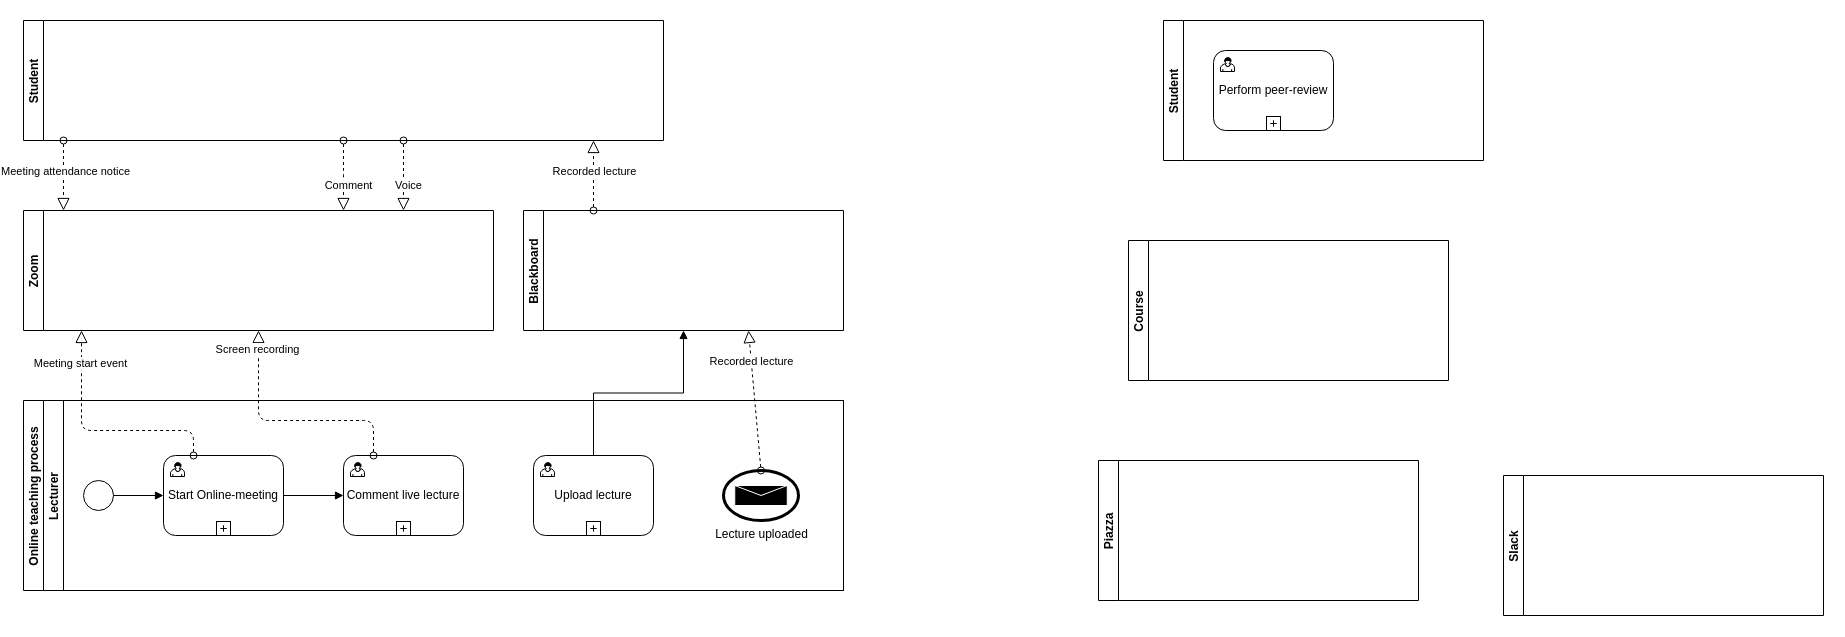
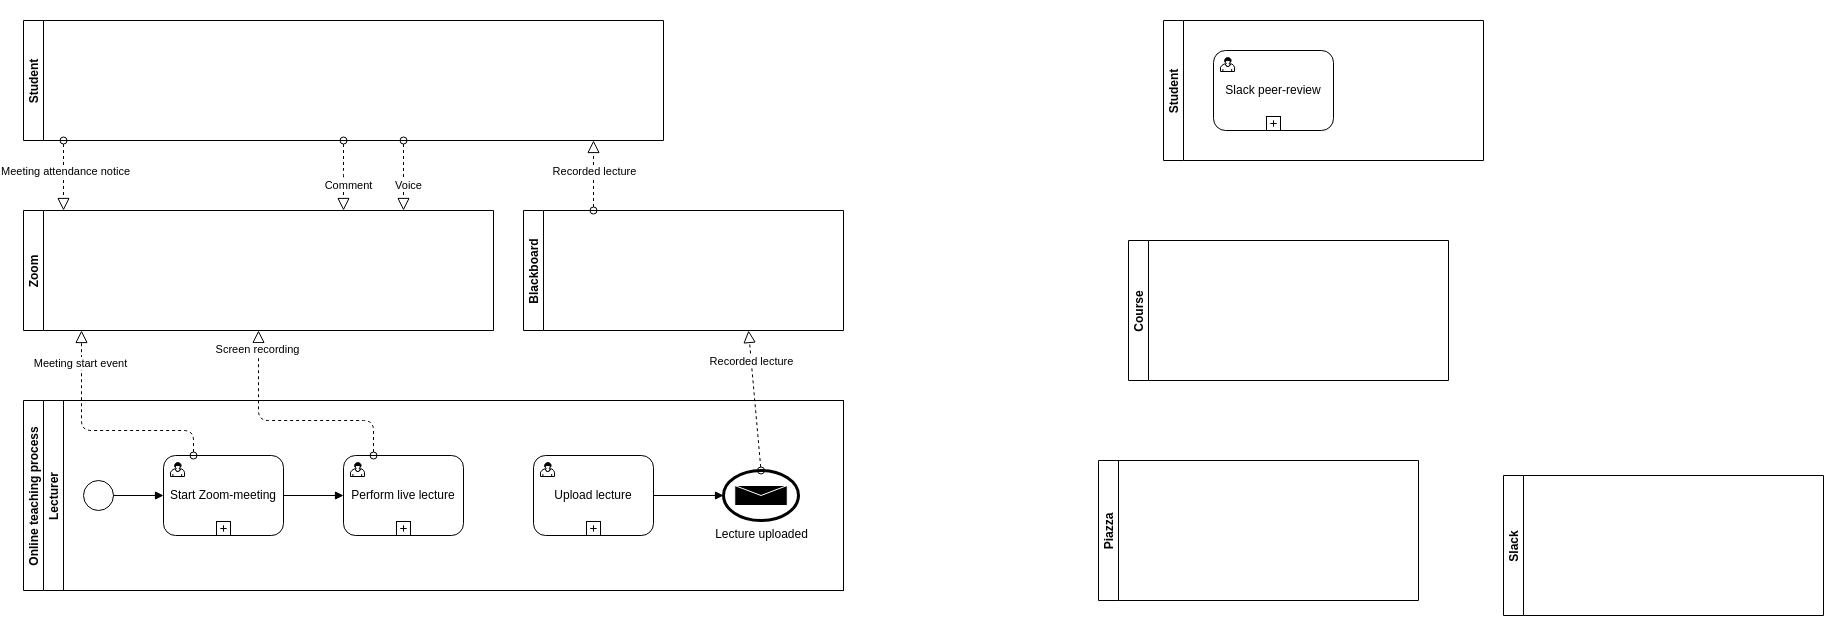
  <mxCell id="0" />
  <mxCell id="1" parent="0" />
  <mxCell id="2" value="Student" style="swimlane;startSize=20;horizontal=0;" vertex="1" parent="1"><mxGeometry x="20" y="20" width="640" height="120" as="geometry" /></mxCell>
  <mxCell id="3" value="Blackboard" style="swimlane;startSize=20;horizontal=0;" vertex="1" parent="1"><mxGeometry x="520" y="210" width="320" height="120" as="geometry" /></mxCell>
  <mxCell id="4" value="Zoom" style="swimlane;startSize=20;horizontal=0;" vertex="1" parent="1"><mxGeometry x="20" y="210" width="470" height="120" as="geometry" /></mxCell>
  <mxCell id="5" value="" style="startArrow=oval;startFill=0;startSize=7;endArrow=block;endFill=0;endSize=10;dashed=1;html=1;exitX=0.5;exitY=1;exitDx=0;exitDy=0;edgeStyle=orthogonalEdgeStyle;" edge="1" parent="4" source="2"><mxGeometry width="100" relative="1" as="geometry"><mxPoint x="390" y="255" as="sourcePoint" /><mxPoint x="320" as="targetPoint" /><Array as="points"><mxPoint x="320" y="-30" /><mxPoint x="320" y="-30" /></Array></mxGeometry></mxCell>
  <mxCell id="6" value="Comment" style="edgeLabel;html=1;align=center;verticalAlign=middle;resizable=0;points=[];" vertex="1" connectable="0" parent="5"><mxGeometry x="0.731" y="3" relative="1" as="geometry"><mxPoint x="1" y="-16.5" as="offset" /></mxGeometry></mxCell>
  <mxCell id="7" value="Online teaching process" style="swimlane;startSize=20;horizontal=0;" vertex="1" parent="1"><mxGeometry x="20" y="400" width="820" height="190" as="geometry" /></mxCell>
  <mxCell id="8" value="Lecturer" style="swimlane;startSize=20;horizontal=0;" vertex="1" parent="7"><mxGeometry x="20" width="800" height="190" as="geometry" /></mxCell>
  <mxCell id="9" value="" style="shape=mxgraph.bpmn.shape;html=1;verticalLabelPosition=bottom;labelBackgroundColor=#ffffff;verticalAlign=top;align=center;perimeter=ellipsePerimeter;outlineConnect=0;outline=standard;symbol=general;" vertex="1" parent="8"><mxGeometry x="40" y="80" width="30" height="30" as="geometry" /></mxCell>
- <mxCell id="10" value="Start Online-meeting" style="html=1;whiteSpace=wrap;rounded=1;dropTarget=0;" vertex="1" parent="8"><mxGeometry x="120" y="55" width="120" height="80" as="geometry" /></mxCell>
+ <mxCell id="10" value="Start Zoom-meeting" style="html=1;whiteSpace=wrap;rounded=1;dropTarget=0;" vertex="1" parent="8"><mxGeometry x="120" y="55" width="120" height="80" as="geometry" /></mxCell>
  <mxCell id="11" value="" style="html=1;shape=mxgraph.bpmn.user_task;outlineConnect=0;" vertex="1" parent="10"><mxGeometry width="14" height="14" relative="1" as="geometry"><mxPoint x="7" y="7" as="offset" /></mxGeometry></mxCell>
  <mxCell id="12" value="" style="html=1;shape=plus;outlineConnect=0;" vertex="1" parent="10"><mxGeometry x="0.5" y="1" width="14" height="14" relative="1" as="geometry"><mxPoint x="-7" y="-14" as="offset" /></mxGeometry></mxCell>
  <mxCell id="13" style="edgeStyle=orthogonalEdgeStyle;rounded=0;orthogonalLoop=1;jettySize=auto;html=1;endArrow=block;endFill=1;entryX=0;entryY=0.5;entryDx=0;entryDy=0;" edge="1" parent="8" source="9" target="10"><mxGeometry relative="1" as="geometry"><mxPoint x="110" y="95" as="targetPoint" /></mxGeometry></mxCell>
- <mxCell id="14" value="Comment live lecture" style="html=1;whiteSpace=wrap;rounded=1;dropTarget=0;" vertex="1" parent="8"><mxGeometry x="300" y="55" width="120" height="80" as="geometry" /></mxCell>
+ <mxCell id="14" value="Perform live lecture" style="html=1;whiteSpace=wrap;rounded=1;dropTarget=0;" vertex="1" parent="8"><mxGeometry x="300" y="55" width="120" height="80" as="geometry" /></mxCell>
  <mxCell id="15" value="" style="html=1;shape=mxgraph.bpmn.user_task;outlineConnect=0;" vertex="1" parent="14"><mxGeometry width="14" height="14" relative="1" as="geometry"><mxPoint x="7" y="7" as="offset" /></mxGeometry></mxCell>
  <mxCell id="16" value="" style="html=1;shape=plus;outlineConnect=0;" vertex="1" parent="14"><mxGeometry x="0.5" y="1" width="14" height="14" relative="1" as="geometry"><mxPoint x="-7" y="-14" as="offset" /></mxGeometry></mxCell>
  <mxCell id="17" style="edgeStyle=orthogonalEdgeStyle;rounded=0;orthogonalLoop=1;jettySize=auto;html=1;endArrow=block;endFill=1;entryX=0;entryY=0.5;entryDx=0;entryDy=0;" edge="1" parent="8" source="10" target="14"><mxGeometry relative="1" as="geometry"><mxPoint x="280" y="95" as="targetPoint" /></mxGeometry></mxCell>
- <mxCell id="18" style="edgeStyle=orthogonalEdgeStyle;rounded=0;orthogonalLoop=1;jettySize=auto;html=1;endArrow=block;endFill=1;" edge="1" parent="8" source="19" target="3"><mxGeometry relative="1" as="geometry" /></mxCell>
+ <mxCell id="18" style="edgeStyle=orthogonalEdgeStyle;rounded=0;orthogonalLoop=1;jettySize=auto;html=1;entryX=0;entryY=0.5;entryDx=0;entryDy=0;endArrow=block;endFill=1;" edge="1" parent="8" source="19" target="22"><mxGeometry relative="1" as="geometry" /></mxCell>
  <mxCell id="19" value="Upload lecture" style="html=1;whiteSpace=wrap;rounded=1;dropTarget=0;" vertex="1" parent="8"><mxGeometry x="490" y="55" width="120" height="80" as="geometry" /></mxCell>
  <mxCell id="20" value="" style="html=1;shape=mxgraph.bpmn.user_task;outlineConnect=0;" vertex="1" parent="19"><mxGeometry width="14" height="14" relative="1" as="geometry"><mxPoint x="7" y="7" as="offset" /></mxGeometry></mxCell>
  <mxCell id="21" value="" style="html=1;shape=plus;outlineConnect=0;" vertex="1" parent="19"><mxGeometry x="0.5" y="1" width="14" height="14" relative="1" as="geometry"><mxPoint x="-7" y="-14" as="offset" /></mxGeometry></mxCell>
  <mxCell id="22" value="Lecture uploaded" style="shape=mxgraph.bpmn.shape;html=1;verticalLabelPosition=bottom;labelBackgroundColor=#ffffff;verticalAlign=top;align=center;perimeter=ellipsePerimeter;outlineConnect=0;outline=end;symbol=message;" vertex="1" parent="8"><mxGeometry x="680" y="70" width="75" height="50" as="geometry" /></mxCell>
  <mxCell id="23" value="" style="startArrow=oval;startFill=0;startSize=7;endArrow=block;endFill=0;endSize=10;dashed=1;html=1;exitX=0.25;exitY=0;exitDx=0;exitDy=0;edgeStyle=orthogonalEdgeStyle;" edge="1" parent="1" source="10"><mxGeometry width="100" relative="1" as="geometry"><mxPoint x="-20" y="380" as="sourcePoint" /><mxPoint x="78" y="330" as="targetPoint" /><Array as="points"><mxPoint x="190" y="430" /><mxPoint x="78" y="430" /></Array></mxGeometry></mxCell>
  <mxCell id="24" value="Meeting start event" style="edgeLabel;html=1;align=center;verticalAlign=middle;resizable=0;points=[];" vertex="1" connectable="0" parent="23"><mxGeometry x="0.731" y="3" relative="1" as="geometry"><mxPoint x="1" as="offset" /></mxGeometry></mxCell>
  <mxCell id="25" value="" style="startArrow=oval;startFill=0;startSize=7;endArrow=block;endFill=0;endSize=10;dashed=1;html=1;" edge="1" parent="1"><mxGeometry width="100" relative="1" as="geometry"><mxPoint x="60" y="140" as="sourcePoint" /><mxPoint x="60" y="210" as="targetPoint" /></mxGeometry></mxCell>
  <mxCell id="26" value="Meeting attendance notice" style="edgeLabel;html=1;align=center;verticalAlign=middle;resizable=0;points=[];" vertex="1" connectable="0" parent="25"><mxGeometry x="-0.429" y="1" relative="1" as="geometry"><mxPoint y="10" as="offset" /></mxGeometry></mxCell>
  <mxCell id="27" value="" style="startArrow=oval;startFill=0;startSize=7;endArrow=block;endFill=0;endSize=10;dashed=1;html=1;exitX=0.25;exitY=0;exitDx=0;exitDy=0;edgeStyle=orthogonalEdgeStyle;" edge="1" parent="1" source="14"><mxGeometry width="100" relative="1" as="geometry"><mxPoint x="200" y="465" as="sourcePoint" /><mxPoint x="255" y="330" as="targetPoint" /><Array as="points"><mxPoint x="370" y="420" /><mxPoint x="255" y="420" /></Array></mxGeometry></mxCell>
  <mxCell id="28" value="Screen recording" style="edgeLabel;html=1;align=center;verticalAlign=middle;resizable=0;points=[];" vertex="1" connectable="0" parent="27"><mxGeometry x="0.731" y="3" relative="1" as="geometry"><mxPoint x="1" y="-14" as="offset" /></mxGeometry></mxCell>
  <mxCell id="29" value="" style="startArrow=oval;startFill=0;startSize=7;endArrow=block;endFill=0;endSize=10;dashed=1;html=1;exitX=0.5;exitY=0;exitDx=0;exitDy=0;" edge="1" parent="1" source="22"><mxGeometry width="100" relative="1" as="geometry"><mxPoint x="840" y="360" as="sourcePoint" /><mxPoint x="745" y="330" as="targetPoint" /></mxGeometry></mxCell>
  <mxCell id="30" value="Recorded lecture" style="edgeLabel;html=1;align=center;verticalAlign=middle;resizable=0;points=[];" vertex="1" connectable="0" parent="29"><mxGeometry x="0.671" relative="1" as="geometry"><mxPoint y="7" as="offset" /></mxGeometry></mxCell>
  <mxCell id="31" value="" style="startArrow=oval;startFill=0;startSize=7;endArrow=block;endFill=0;endSize=10;dashed=1;html=1;" edge="1" parent="1"><mxGeometry width="100" relative="1" as="geometry"><mxPoint x="590" y="210" as="sourcePoint" /><mxPoint x="590" y="140" as="targetPoint" /></mxGeometry></mxCell>
  <mxCell id="32" value="Recorded lecture" style="edgeLabel;html=1;align=center;verticalAlign=middle;resizable=0;points=[];" vertex="1" connectable="0" parent="31"><mxGeometry x="0.429" relative="1" as="geometry"><mxPoint y="10" as="offset" /></mxGeometry></mxCell>
  <mxCell id="33" value="" style="startArrow=oval;startFill=0;startSize=7;endArrow=block;endFill=0;endSize=10;dashed=1;html=1;edgeStyle=orthogonalEdgeStyle;" edge="1" parent="1"><mxGeometry width="100" relative="1" as="geometry"><mxPoint x="400" y="140" as="sourcePoint" /><mxPoint x="400" y="210" as="targetPoint" /><Array as="points"><mxPoint x="400" y="170" /><mxPoint x="400" y="170" /></Array></mxGeometry></mxCell>
  <mxCell id="34" value="Voice" style="edgeLabel;html=1;align=center;verticalAlign=middle;resizable=0;points=[];" vertex="1" connectable="0" parent="33"><mxGeometry x="0.731" y="3" relative="1" as="geometry"><mxPoint x="1" y="-16.5" as="offset" /></mxGeometry></mxCell>
  <mxCell id="35" value="Course" style="swimlane;startSize=20;horizontal=0;" vertex="1" parent="1"><mxGeometry x="1125" y="240" width="320" height="140" as="geometry" /></mxCell>
  <mxCell id="36" value="Student" style="swimlane;startSize=20;horizontal=0;" vertex="1" parent="1"><mxGeometry x="1160" y="20" width="320" height="140" as="geometry" /></mxCell>
- <mxCell id="37" value="Perform peer-review" style="html=1;whiteSpace=wrap;rounded=1;dropTarget=0;" vertex="1" parent="36"><mxGeometry x="50" y="30" width="120" height="80" as="geometry" /></mxCell>
+ <mxCell id="37" value="Slack peer-review" style="html=1;whiteSpace=wrap;rounded=1;dropTarget=0;" vertex="1" parent="36"><mxGeometry x="50" y="30" width="120" height="80" as="geometry" /></mxCell>
  <mxCell id="38" value="" style="html=1;shape=mxgraph.bpmn.user_task;outlineConnect=0;" vertex="1" parent="37"><mxGeometry width="14" height="14" relative="1" as="geometry"><mxPoint x="7" y="7" as="offset" /></mxGeometry></mxCell>
  <mxCell id="39" value="" style="html=1;shape=plus;outlineConnect=0;" vertex="1" parent="37"><mxGeometry x="0.5" y="1" width="14" height="14" relative="1" as="geometry"><mxPoint x="-7" y="-14" as="offset" /></mxGeometry></mxCell>
  <mxCell id="40" value="Piazza" style="swimlane;startSize=20;horizontal=0;" vertex="1" parent="1"><mxGeometry x="1095" y="460" width="320" height="140" as="geometry" /></mxCell>
  <mxCell id="41" value="Slack" style="swimlane;startSize=20;horizontal=0;" vertex="1" parent="1"><mxGeometry x="1500" y="475" width="320" height="140" as="geometry" /></mxCell>
